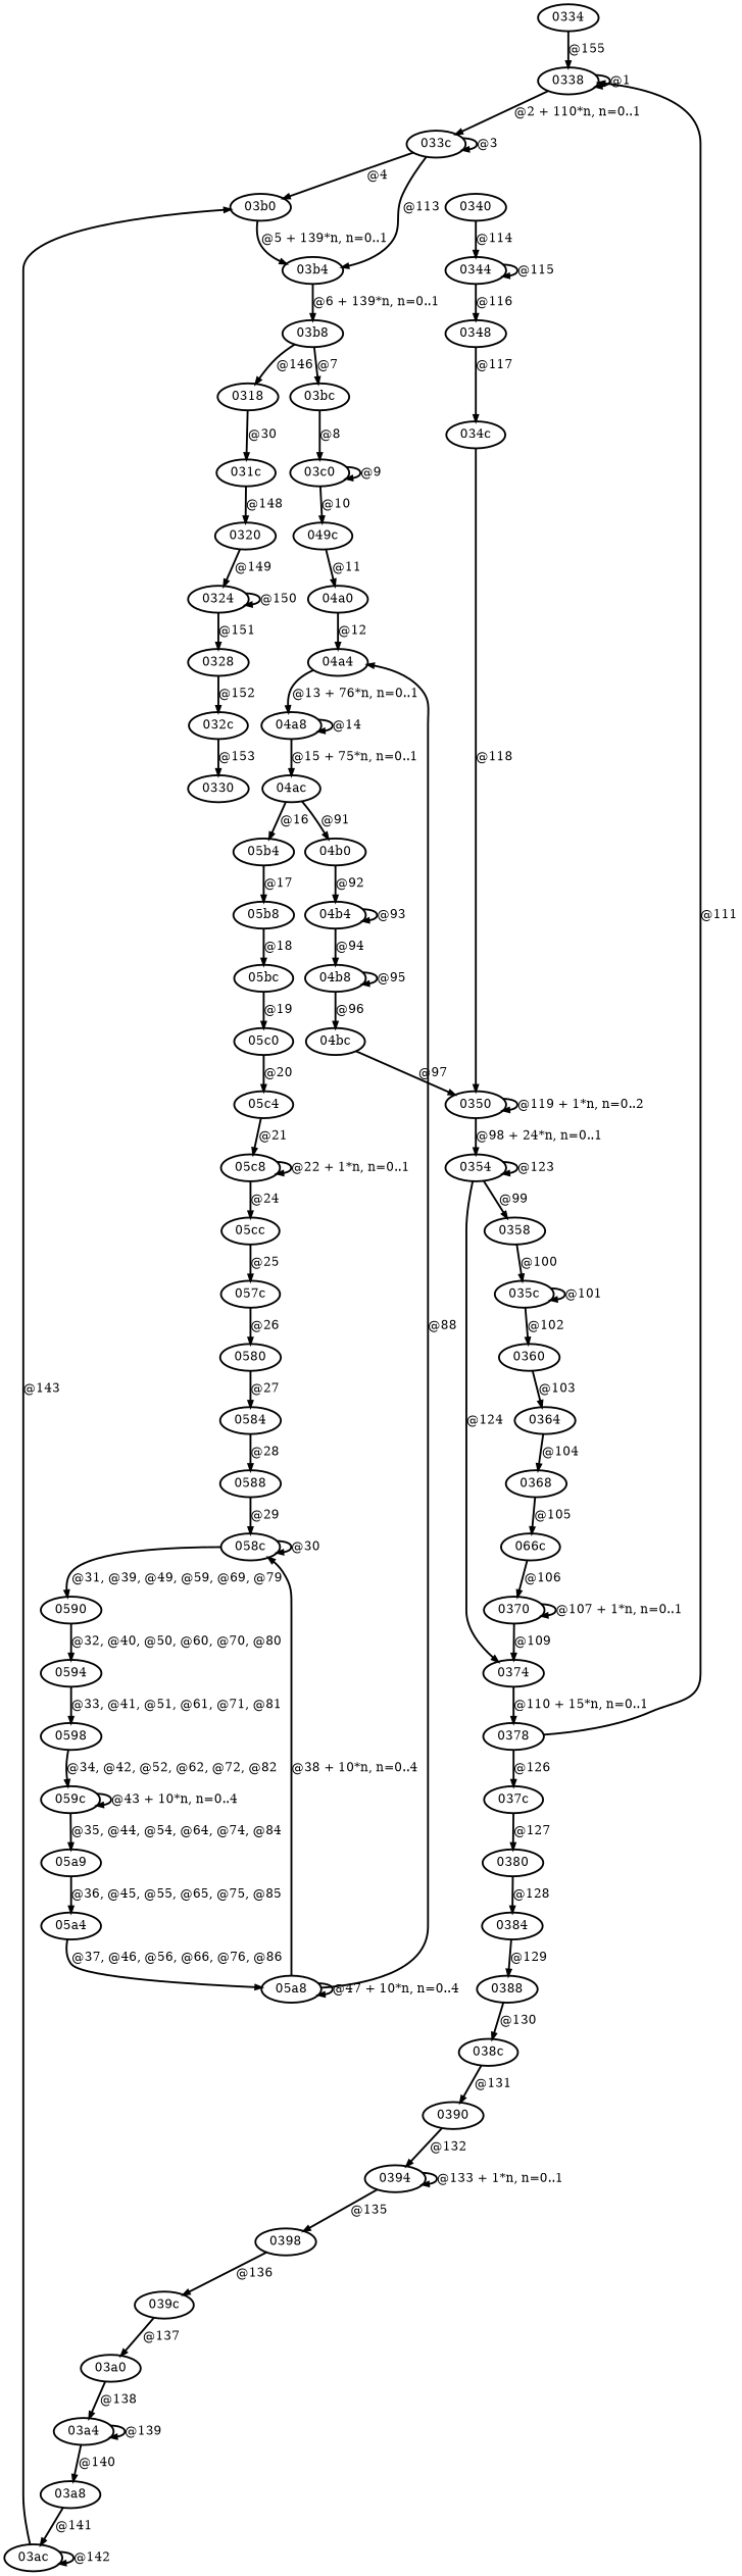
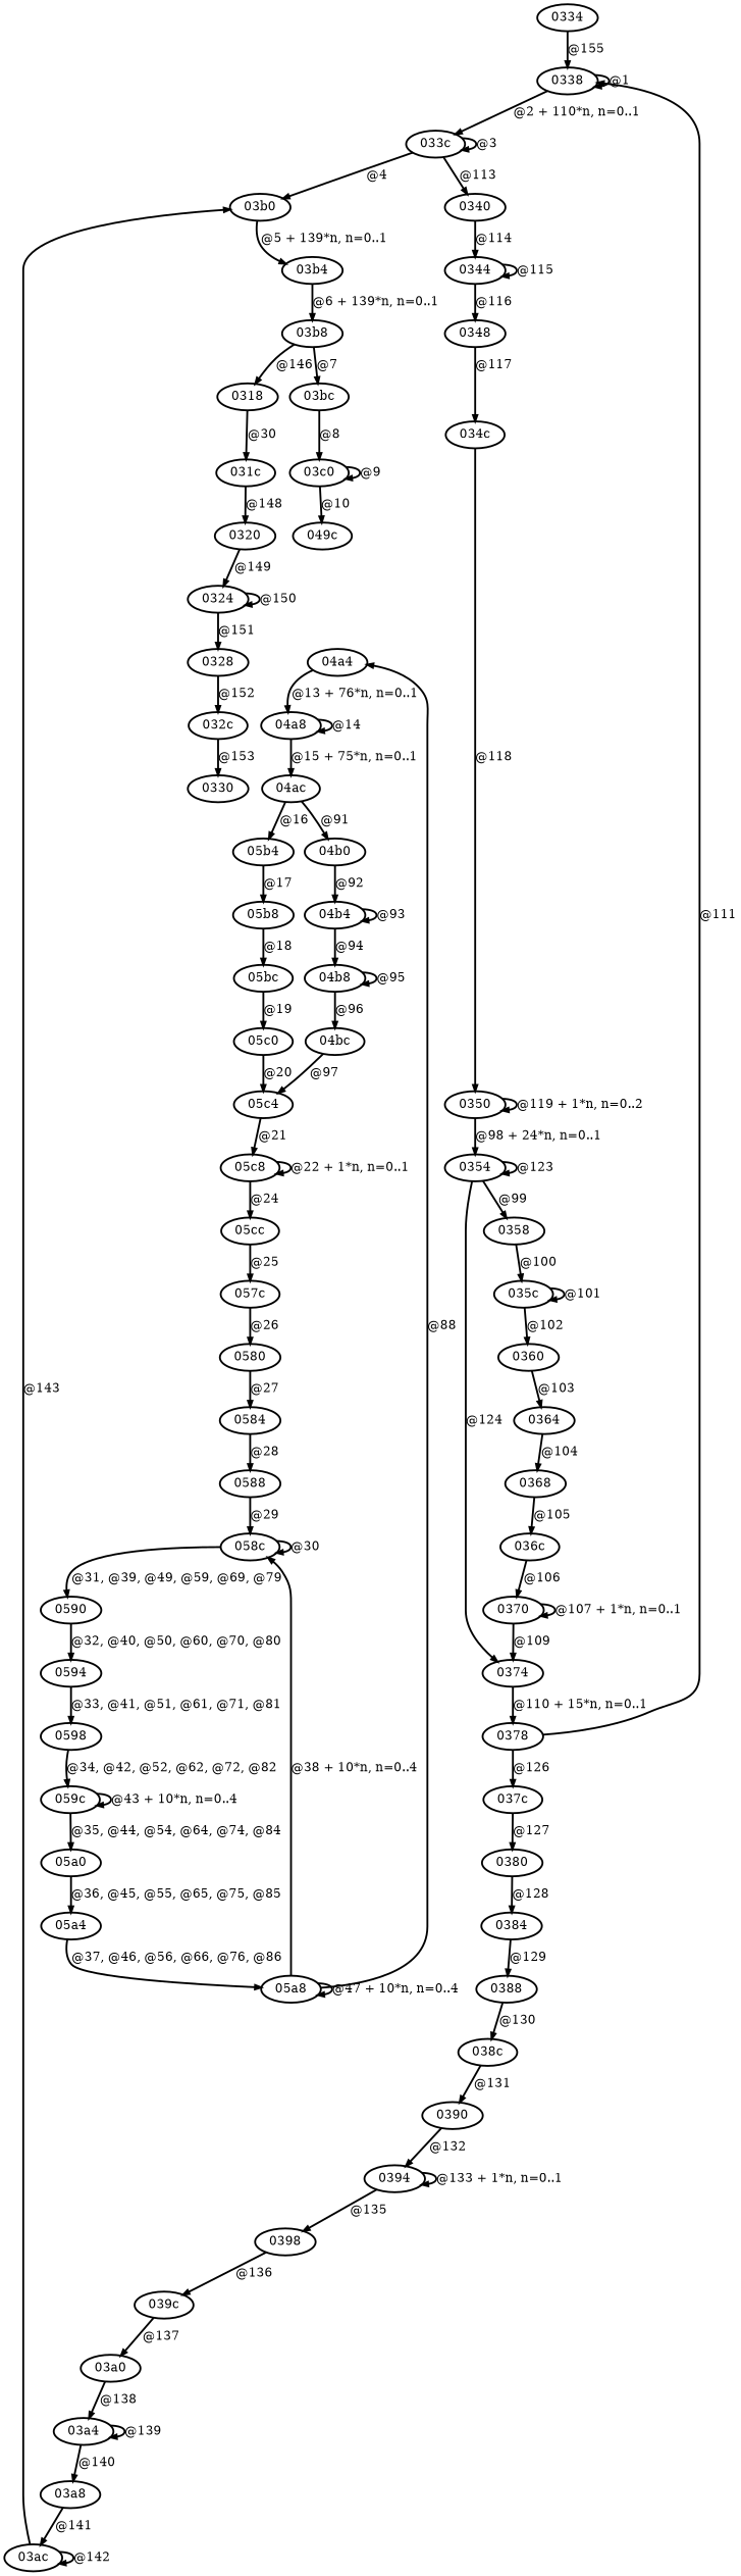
  digraph {
    node [fontsize=20 penwidth=3 shape=oval style=rounded]
    edge [arrowsize=1 color=black fontsize=20 penwidth=3 style=bold]
    0338
    "033c"
    "03b0"
    0340
    "03b4"
    0344
    "03b8"
    "03bc"
    0318
    "03c0"
    "031c"
    "049c"
-   "04a0"
    "04a4"
    "04a8"
    "04ac"
    "05b4"
    "04b0"
    "05b8"
    "04b4"
    "05bc"
    "05c0"
    "05c4"
    "05c8"
    "05cc"
    "057c"
    0580
    0584
    0588
    "058c"
    0590
    0594
    0598
    "059c"
-   "05a0" [label="05a9"]
+   "05a0"
    "05a4"
    "05a8"
    "04b8"
    "04bc"
    0350
    0354
    0358
    0374
    "035c"
    0378
    0360
    0364
    0368
-   "036c" [label="066c"]
+   "036c"
    0370
    "037c"
    0380
    0348
    "034c"
    0384
    0388
    "038c"
    0390
    0394
    0398
    "039c"
    "03a0"
    "03a4"
    "03a8"
    "03ac"
    0320
    0324
    0328
    "032c"
    0330
    0334
    0338 -> 0338 [label="@1"]
    0338 -> "033c" [label="@2 + 110*n, n=0..1"]
    "033c" -> "033c" [label="@3"]
    "033c" -> "03b0" [label="@4"]
-   "033c" -> "03b4" [label="@113"]
+   "033c" -> 0340 [label="@113"]
    "03b0" -> "03b4" [label="@5 + 139*n, n=0..1"]
    0340 -> 0344 [label="@114"]
    "03b4" -> "03b8" [label="@6 + 139*n, n=0..1"]
    0344 -> 0344 [label="@115"]
    0344 -> 0348 [label="@116"]
    "03b8" -> "03bc" [label="@7"]
    "03b8" -> 0318 [label="@146"]
    "03bc" -> "03c0" [label="@8"]
    0318 -> "031c" [label="@30"]
    "03c0" -> "03c0" [label="@9"]
    "03c0" -> "049c" [label="@10"]
    "031c" -> 0320 [label="@148"]
-   "049c" -> "04a0" [label="@11"]
-   "04a0" -> "04a4" [label="@12"]
    "04a4" -> "04a8" [label="@13 + 76*n, n=0..1"]
    "04a8" -> "04a8" [label="@14"]
    "04a8" -> "04ac" [label="@15 + 75*n, n=0..1"]
    "04ac" -> "05b4" [label="@16"]
    "04ac" -> "04b0" [label="@91"]
    "05b4" -> "05b8" [label="@17"]
    "04b0" -> "04b4" [label="@92"]
    "05b8" -> "05bc" [label="@18"]
    "04b4" -> "04b4" [label="@93"]
    "04b4" -> "04b8" [label="@94"]
    "05bc" -> "05c0" [label="@19"]
    "05c0" -> "05c4" [label="@20"]
    "05c4" -> "05c8" [label="@21"]
    "05c8" -> "05c8" [label="@22 + 1*n, n=0..1"]
    "05c8" -> "05cc" [label="@24"]
    "05cc" -> "057c" [label="@25"]
    "057c" -> 0580 [label="@26"]
    0580 -> 0584 [label="@27"]
    0584 -> 0588 [label="@28"]
    0588 -> "058c" [label="@29"]
    "058c" -> "058c" [label="@30"]
    "058c" -> 0590 [label="@31, @39, @49, @59, @69, @79"]
    0590 -> 0594 [label="@32, @40, @50, @60, @70, @80"]
    0594 -> 0598 [label="@33, @41, @51, @61, @71, @81"]
    0598 -> "059c" [label="@34, @42, @52, @62, @72, @82"]
    "059c" -> "059c" [label="@43 + 10*n, n=0..4"]
    "059c" -> "05a0" [label="@35, @44, @54, @64, @74, @84"]
    "05a0" -> "05a4" [label="@36, @45, @55, @65, @75, @85"]
    "05a4" -> "05a8" [label="@37, @46, @56, @66, @76, @86"]
    "05a8" -> "04a4" [label="@88"]
    "05a8" -> "058c" [label="@38 + 10*n, n=0..4"]
    "05a8" -> "05a8" [label="@47 + 10*n, n=0..4"]
    "04b8" -> "04b8" [label="@95"]
    "04b8" -> "04bc" [label="@96"]
-   "04bc" -> 0350 [label="@97"]
+   "04bc" -> "05c4" [label="@97"]
    0350 -> 0350 [label="@119 + 1*n, n=0..2"]
    0350 -> 0354 [label="@98 + 24*n, n=0..1"]
    0354 -> 0354 [label="@123"]
    0354 -> 0358 [label="@99"]
    0354 -> 0374 [label="@124"]
    0358 -> "035c" [label="@100"]
    0374 -> 0378 [label="@110 + 15*n, n=0..1"]
    "035c" -> "035c" [label="@101"]
    "035c" -> 0360 [label="@102"]
    0378 -> 0338 [label="@111"]
    0378 -> "037c" [label="@126"]
    0360 -> 0364 [label="@103"]
    0364 -> 0368 [label="@104"]
    0368 -> "036c" [label="@105"]
    "036c" -> 0370 [label="@106"]
    0370 -> 0374 [label="@109"]
    0370 -> 0370 [label="@107 + 1*n, n=0..1"]
    "037c" -> 0380 [label="@127"]
    0380 -> 0384 [label="@128"]
    0348 -> "034c" [label="@117"]
    "034c" -> 0350 [label="@118"]
    0384 -> 0388 [label="@129"]
    0388 -> "038c" [label="@130"]
    "038c" -> 0390 [label="@131"]
    0390 -> 0394 [label="@132"]
    0394 -> 0394 [label="@133 + 1*n, n=0..1"]
    0394 -> 0398 [label="@135"]
    0398 -> "039c" [label="@136"]
    "039c" -> "03a0" [label="@137"]
    "03a0" -> "03a4" [label="@138"]
    "03a4" -> "03a4" [label="@139"]
    "03a4" -> "03a8" [label="@140"]
    "03a8" -> "03ac" [label="@141"]
    "03ac" -> "03b0" [label="@143"]
    "03ac" -> "03ac" [label="@142"]
    0320 -> 0324 [label="@149"]
    0324 -> 0324 [label="@150"]
    0324 -> 0328 [label="@151"]
    0328 -> "032c" [label="@152"]
    "032c" -> 0330 [label="@153"]
    0334 -> 0338 [label="@155"]
  }
